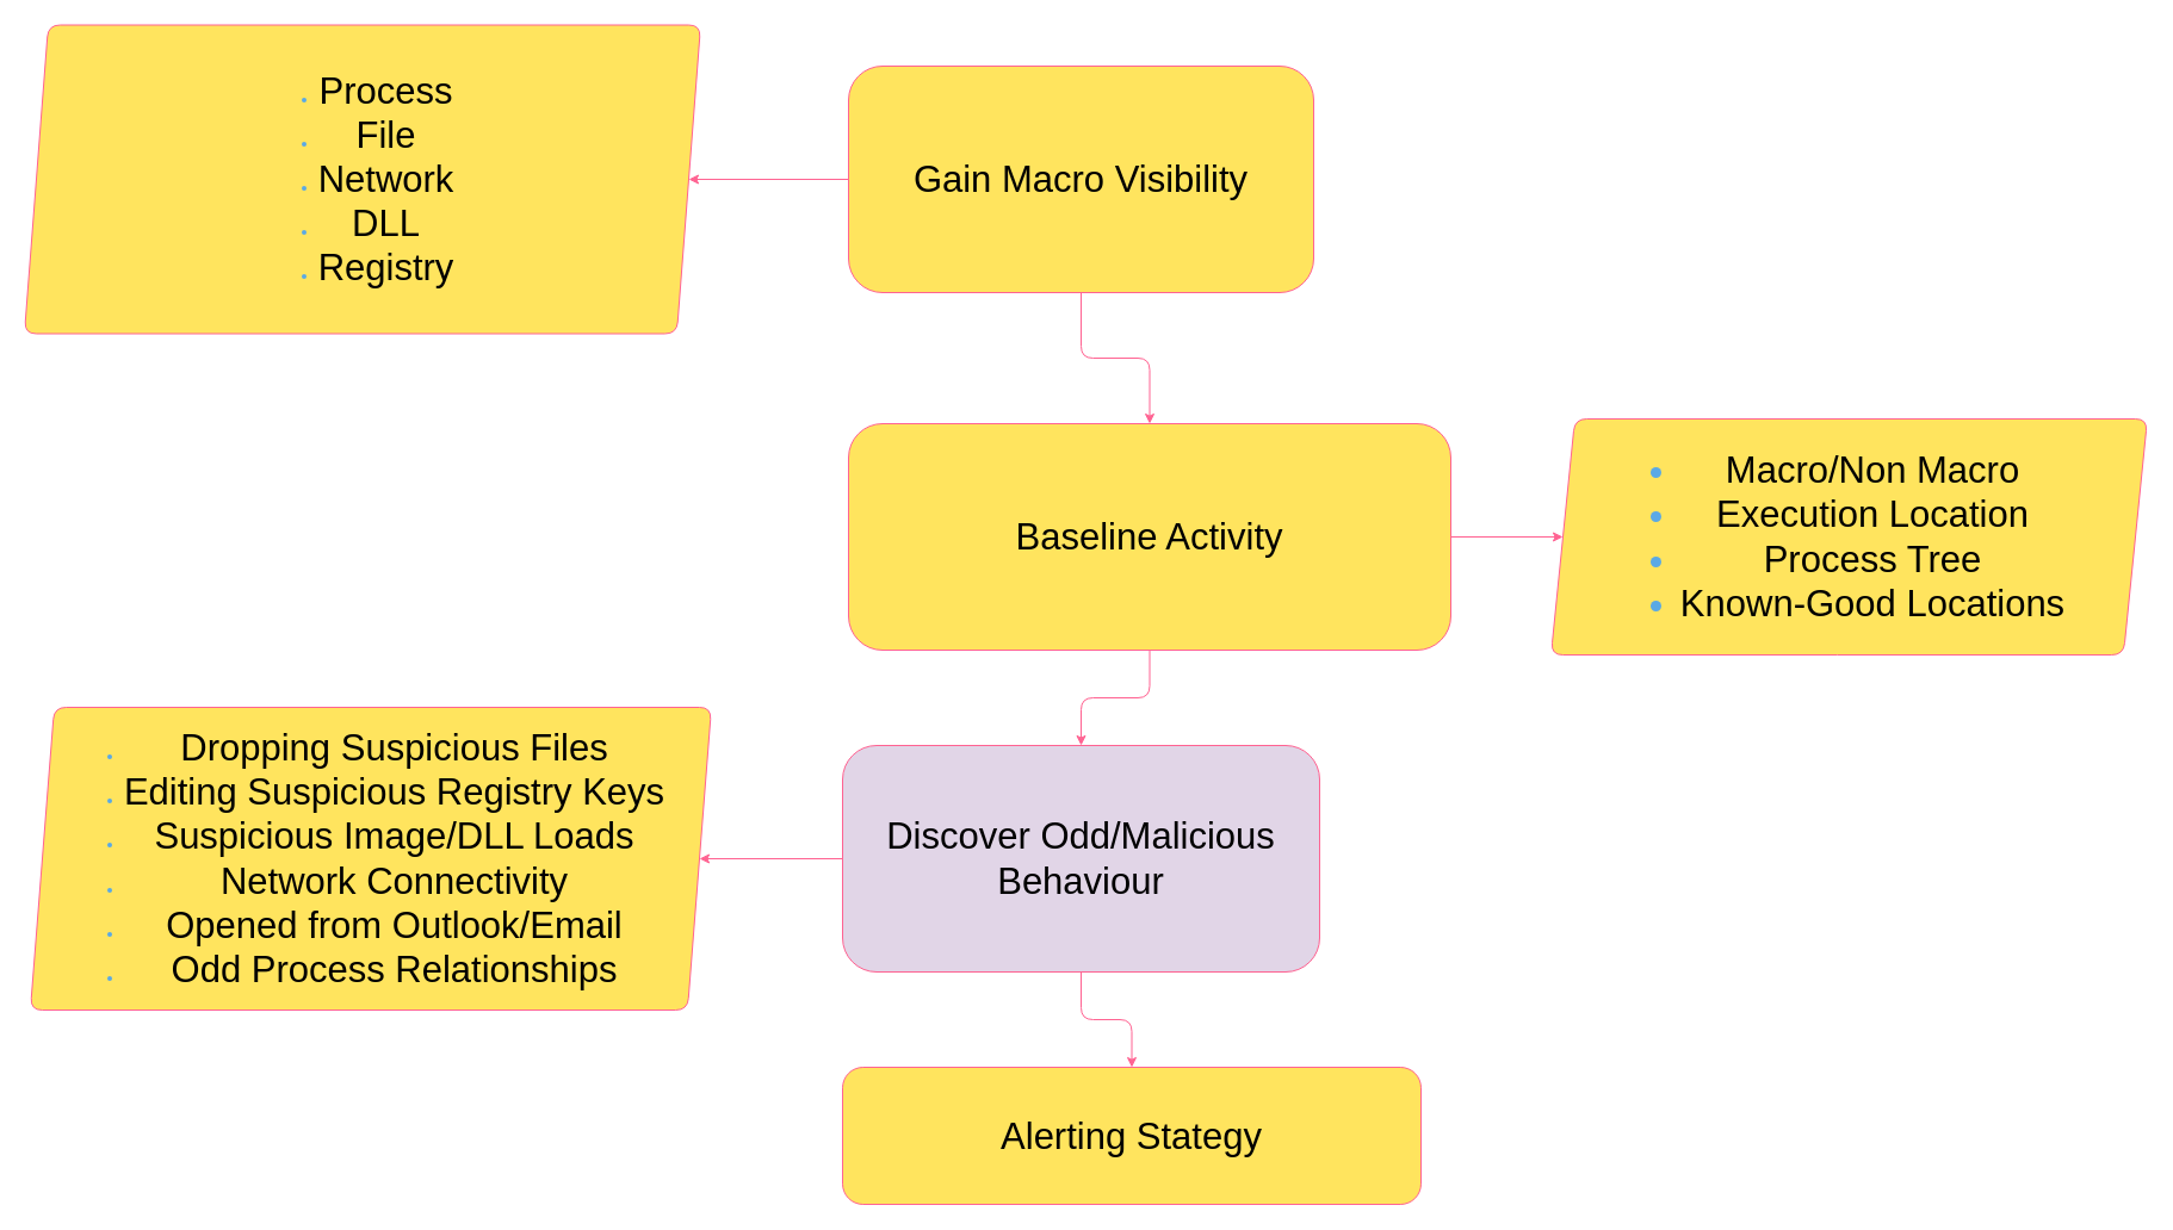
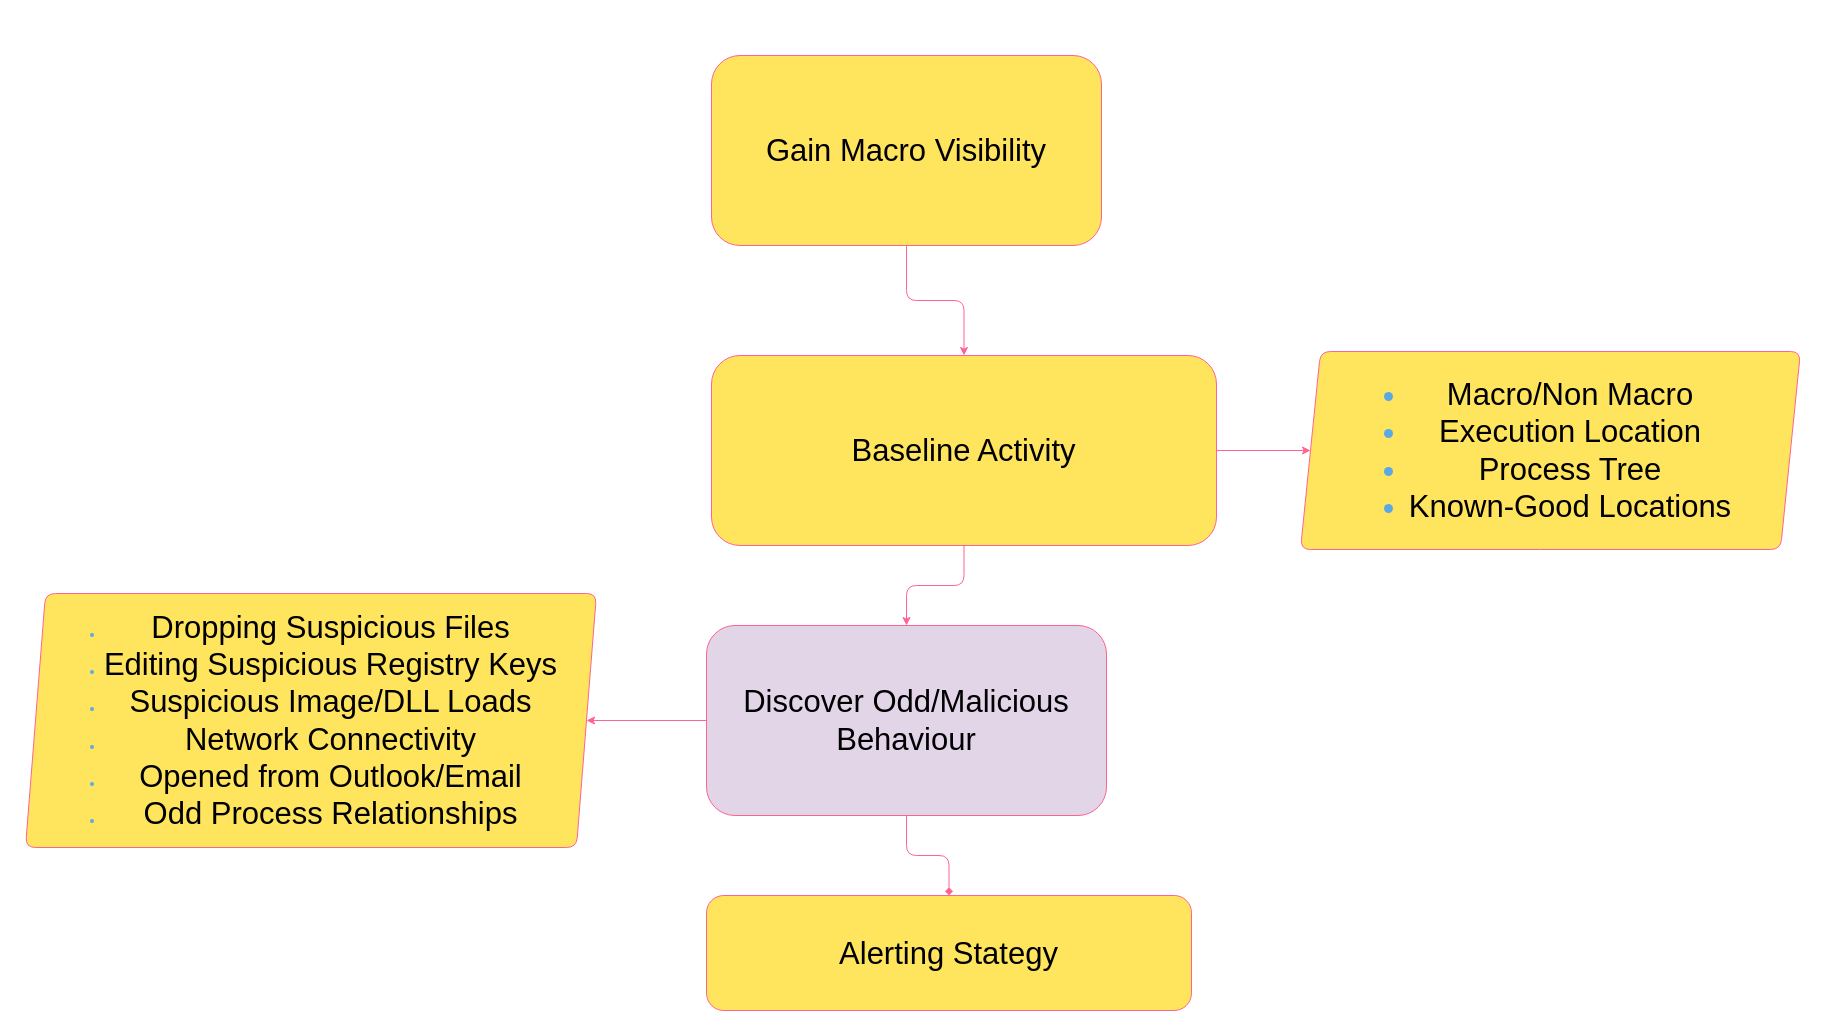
  <mxCell id="0" />
  <mxCell id="1" parent="0" />
  <mxCell id="2" value="" style="edgeStyle=orthogonalEdgeStyle;curved=0;rounded=1;sketch=0;orthogonalLoop=1;jettySize=auto;html=1;fontColor=#5AA9E6;strokeColor=#FF6392;fillColor=#FFE45E;" parent="1" source="4" target="7" edge="1"><mxGeometry relative="1" as="geometry" /></mxCell>
- <mxCell id="3" value="" style="edgeStyle=orthogonalEdgeStyle;curved=0;rounded=1;sketch=0;orthogonalLoop=1;jettySize=auto;html=1;fontColor=#5AA9E6;strokeColor=#FF6392;fillColor=#FFE45E;" parent="1" source="4" target="12" edge="1"><mxGeometry relative="1" as="geometry" /></mxCell>
  <mxCell id="4" value="&lt;font style=&quot;font-size: 31px&quot; color=&quot;#000000&quot;&gt;Gain Macro Visibility&lt;/font&gt;" style="rounded=1;whiteSpace=wrap;html=1;sketch=0;fontColor=#5AA9E6;strokeColor=#FF6392;fillColor=#FFE45E;" parent="1" vertex="1"><mxGeometry x="711" y="55" width="390" height="190" as="geometry" /></mxCell>
  <mxCell id="5" value="" style="edgeStyle=orthogonalEdgeStyle;curved=0;rounded=1;sketch=0;orthogonalLoop=1;jettySize=auto;html=1;fontColor=#5AA9E6;strokeColor=#FF6392;fillColor=#FFE45E;" parent="1" source="7" target="10" edge="1"><mxGeometry relative="1" as="geometry" /></mxCell>
  <mxCell id="6" value="" style="edgeStyle=orthogonalEdgeStyle;curved=0;rounded=1;sketch=0;orthogonalLoop=1;jettySize=auto;html=1;fontColor=#5AA9E6;strokeColor=#FF6392;fillColor=#FFE45E;" parent="1" source="7" target="13" edge="1"><mxGeometry relative="1" as="geometry" /></mxCell>
  <mxCell id="7" value="&lt;font style=&quot;font-size: 31px&quot; color=&quot;#000000&quot;&gt;Baseline Activity&lt;/font&gt;" style="rounded=1;whiteSpace=wrap;html=1;fontColor=#5AA9E6;strokeColor=#FF6392;fillColor=#FFE45E;sketch=0;" parent="1" vertex="1"><mxGeometry x="711" y="355" width="505" height="190" as="geometry" /></mxCell>
- <mxCell id="8" value="" style="edgeStyle=orthogonalEdgeStyle;curved=0;rounded=1;sketch=0;orthogonalLoop=1;jettySize=auto;html=1;fontColor=#5AA9E6;strokeColor=#FF6392;fillColor=#FFE45E;" parent="1" source="10" target="11" edge="1"><mxGeometry relative="1" as="geometry" /></mxCell>
+ <mxCell id="8" value="" style="edgeStyle=orthogonalEdgeStyle;curved=0;rounded=1;sketch=0;orthogonalLoop=1;jettySize=auto;html=1;fontColor=#5AA9E6;strokeColor=#FF6392;fillColor=#FFE45E;endArrow=diamond;" parent="1" source="10" target="11" edge="1"><mxGeometry relative="1" as="geometry" /></mxCell>
  <mxCell id="9" value="" style="edgeStyle=orthogonalEdgeStyle;curved=0;rounded=1;sketch=0;orthogonalLoop=1;jettySize=auto;html=1;fontColor=#5AA9E6;strokeColor=#FF6392;fillColor=#FFE45E;" parent="1" source="10" target="14" edge="1"><mxGeometry relative="1" as="geometry" /></mxCell>
  <mxCell id="10" value="&lt;font style=&quot;font-size: 31px&quot; color=&quot;#000000&quot;&gt;Discover Odd/Malicious Behaviour&lt;/font&gt;" style="rounded=1;whiteSpace=wrap;html=1;fontColor=#5AA9E6;strokeColor=#FF6392;fillColor=#e1d5e7;sketch=0;" parent="1" vertex="1"><mxGeometry x="706" y="625" width="400" height="190" as="geometry" /></mxCell>
  <mxCell id="11" value="&lt;font style=&quot;font-size: 31px&quot; color=&quot;#000000&quot;&gt;Alerting Stategy&lt;/font&gt;" style="rounded=1;whiteSpace=wrap;html=1;fontColor=#5AA9E6;strokeColor=#FF6392;fillColor=#FFE45E;sketch=0;" parent="1" vertex="1"><mxGeometry x="706" y="895" width="485" height="115" as="geometry" /></mxCell>
- <mxCell id="12" value="&lt;ul&gt;&lt;li&gt;&lt;span style=&quot;font-size: 31px&quot;&gt;&lt;font color=&quot;#000000&quot;&gt;Process&lt;/font&gt;&lt;/span&gt;&lt;/li&gt;&lt;li&gt;&lt;span style=&quot;font-size: 31px&quot;&gt;&lt;font color=&quot;#000000&quot;&gt;File&lt;/font&gt;&lt;/span&gt;&lt;/li&gt;&lt;li&gt;&lt;span style=&quot;font-size: 31px&quot;&gt;&lt;font color=&quot;#000000&quot;&gt;Network&lt;/font&gt;&lt;/span&gt;&lt;/li&gt;&lt;li&gt;&lt;span style=&quot;font-size: 31px&quot;&gt;&lt;font color=&quot;#000000&quot;&gt;DLL&lt;/font&gt;&lt;/span&gt;&lt;/li&gt;&lt;li&gt;&lt;span style=&quot;font-size: 31px&quot;&gt;&lt;font color=&quot;#000000&quot;&gt;Registry&lt;/font&gt;&lt;/span&gt;&lt;/li&gt;&lt;/ul&gt;" style="shape=parallelogram;perimeter=parallelogramPerimeter;whiteSpace=wrap;html=1;fixedSize=1;rounded=1;fontColor=#5AA9E6;strokeColor=#FF6392;fillColor=#FFE45E;sketch=0;" parent="1" vertex="1"><mxGeometry x="20" y="20.5" width="567" height="259" as="geometry" /></mxCell>
  <mxCell id="13" value="&lt;ul style=&quot;font-size: 31px&quot;&gt;&lt;li&gt;&lt;font color=&quot;#000000&quot;&gt;Macro/Non Macro&lt;/font&gt;&lt;/li&gt;&lt;li&gt;&lt;font color=&quot;#000000&quot;&gt;Execution Location&lt;/font&gt;&lt;/li&gt;&lt;li&gt;&lt;font color=&quot;#000000&quot;&gt;Process Tree&lt;/font&gt;&lt;/li&gt;&lt;li&gt;&lt;font color=&quot;#000000&quot;&gt;Known-Good Locations&lt;/font&gt;&lt;/li&gt;&lt;/ul&gt;" style="shape=parallelogram;perimeter=parallelogramPerimeter;whiteSpace=wrap;html=1;fixedSize=1;rounded=1;fontColor=#5AA9E6;strokeColor=#FF6392;fillColor=#FFE45E;sketch=0;" parent="1" vertex="1"><mxGeometry x="1300" y="351" width="500" height="198" as="geometry" /></mxCell>
  <mxCell id="14" value="&lt;ul&gt;&lt;li&gt;&lt;font style=&quot;font-size: 31px&quot; color=&quot;#000000&quot;&gt;Dropping Suspicious Files&lt;/font&gt;&lt;/li&gt;&lt;li&gt;&lt;font style=&quot;font-size: 31px&quot; color=&quot;#000000&quot;&gt;Editing Suspicious Registry Keys&lt;/font&gt;&lt;/li&gt;&lt;li&gt;&lt;font style=&quot;font-size: 31px&quot; color=&quot;#000000&quot;&gt;Suspicious Image/DLL Loads&lt;/font&gt;&lt;/li&gt;&lt;li&gt;&lt;font style=&quot;font-size: 31px&quot; color=&quot;#000000&quot;&gt;Network Connectivity&lt;/font&gt;&lt;/li&gt;&lt;li&gt;&lt;font style=&quot;font-size: 31px&quot; color=&quot;#000000&quot;&gt;Opened from Outlook/Email&lt;/font&gt;&lt;/li&gt;&lt;li&gt;&lt;font style=&quot;font-size: 31px&quot; color=&quot;#000000&quot;&gt;Odd Process Relationships&lt;/font&gt;&lt;/li&gt;&lt;/ul&gt;" style="shape=parallelogram;perimeter=parallelogramPerimeter;whiteSpace=wrap;html=1;fixedSize=1;rounded=1;fontColor=#5AA9E6;strokeColor=#FF6392;fillColor=#FFE45E;sketch=0;" parent="1" vertex="1"><mxGeometry x="25" y="593" width="571" height="254" as="geometry" /></mxCell>
